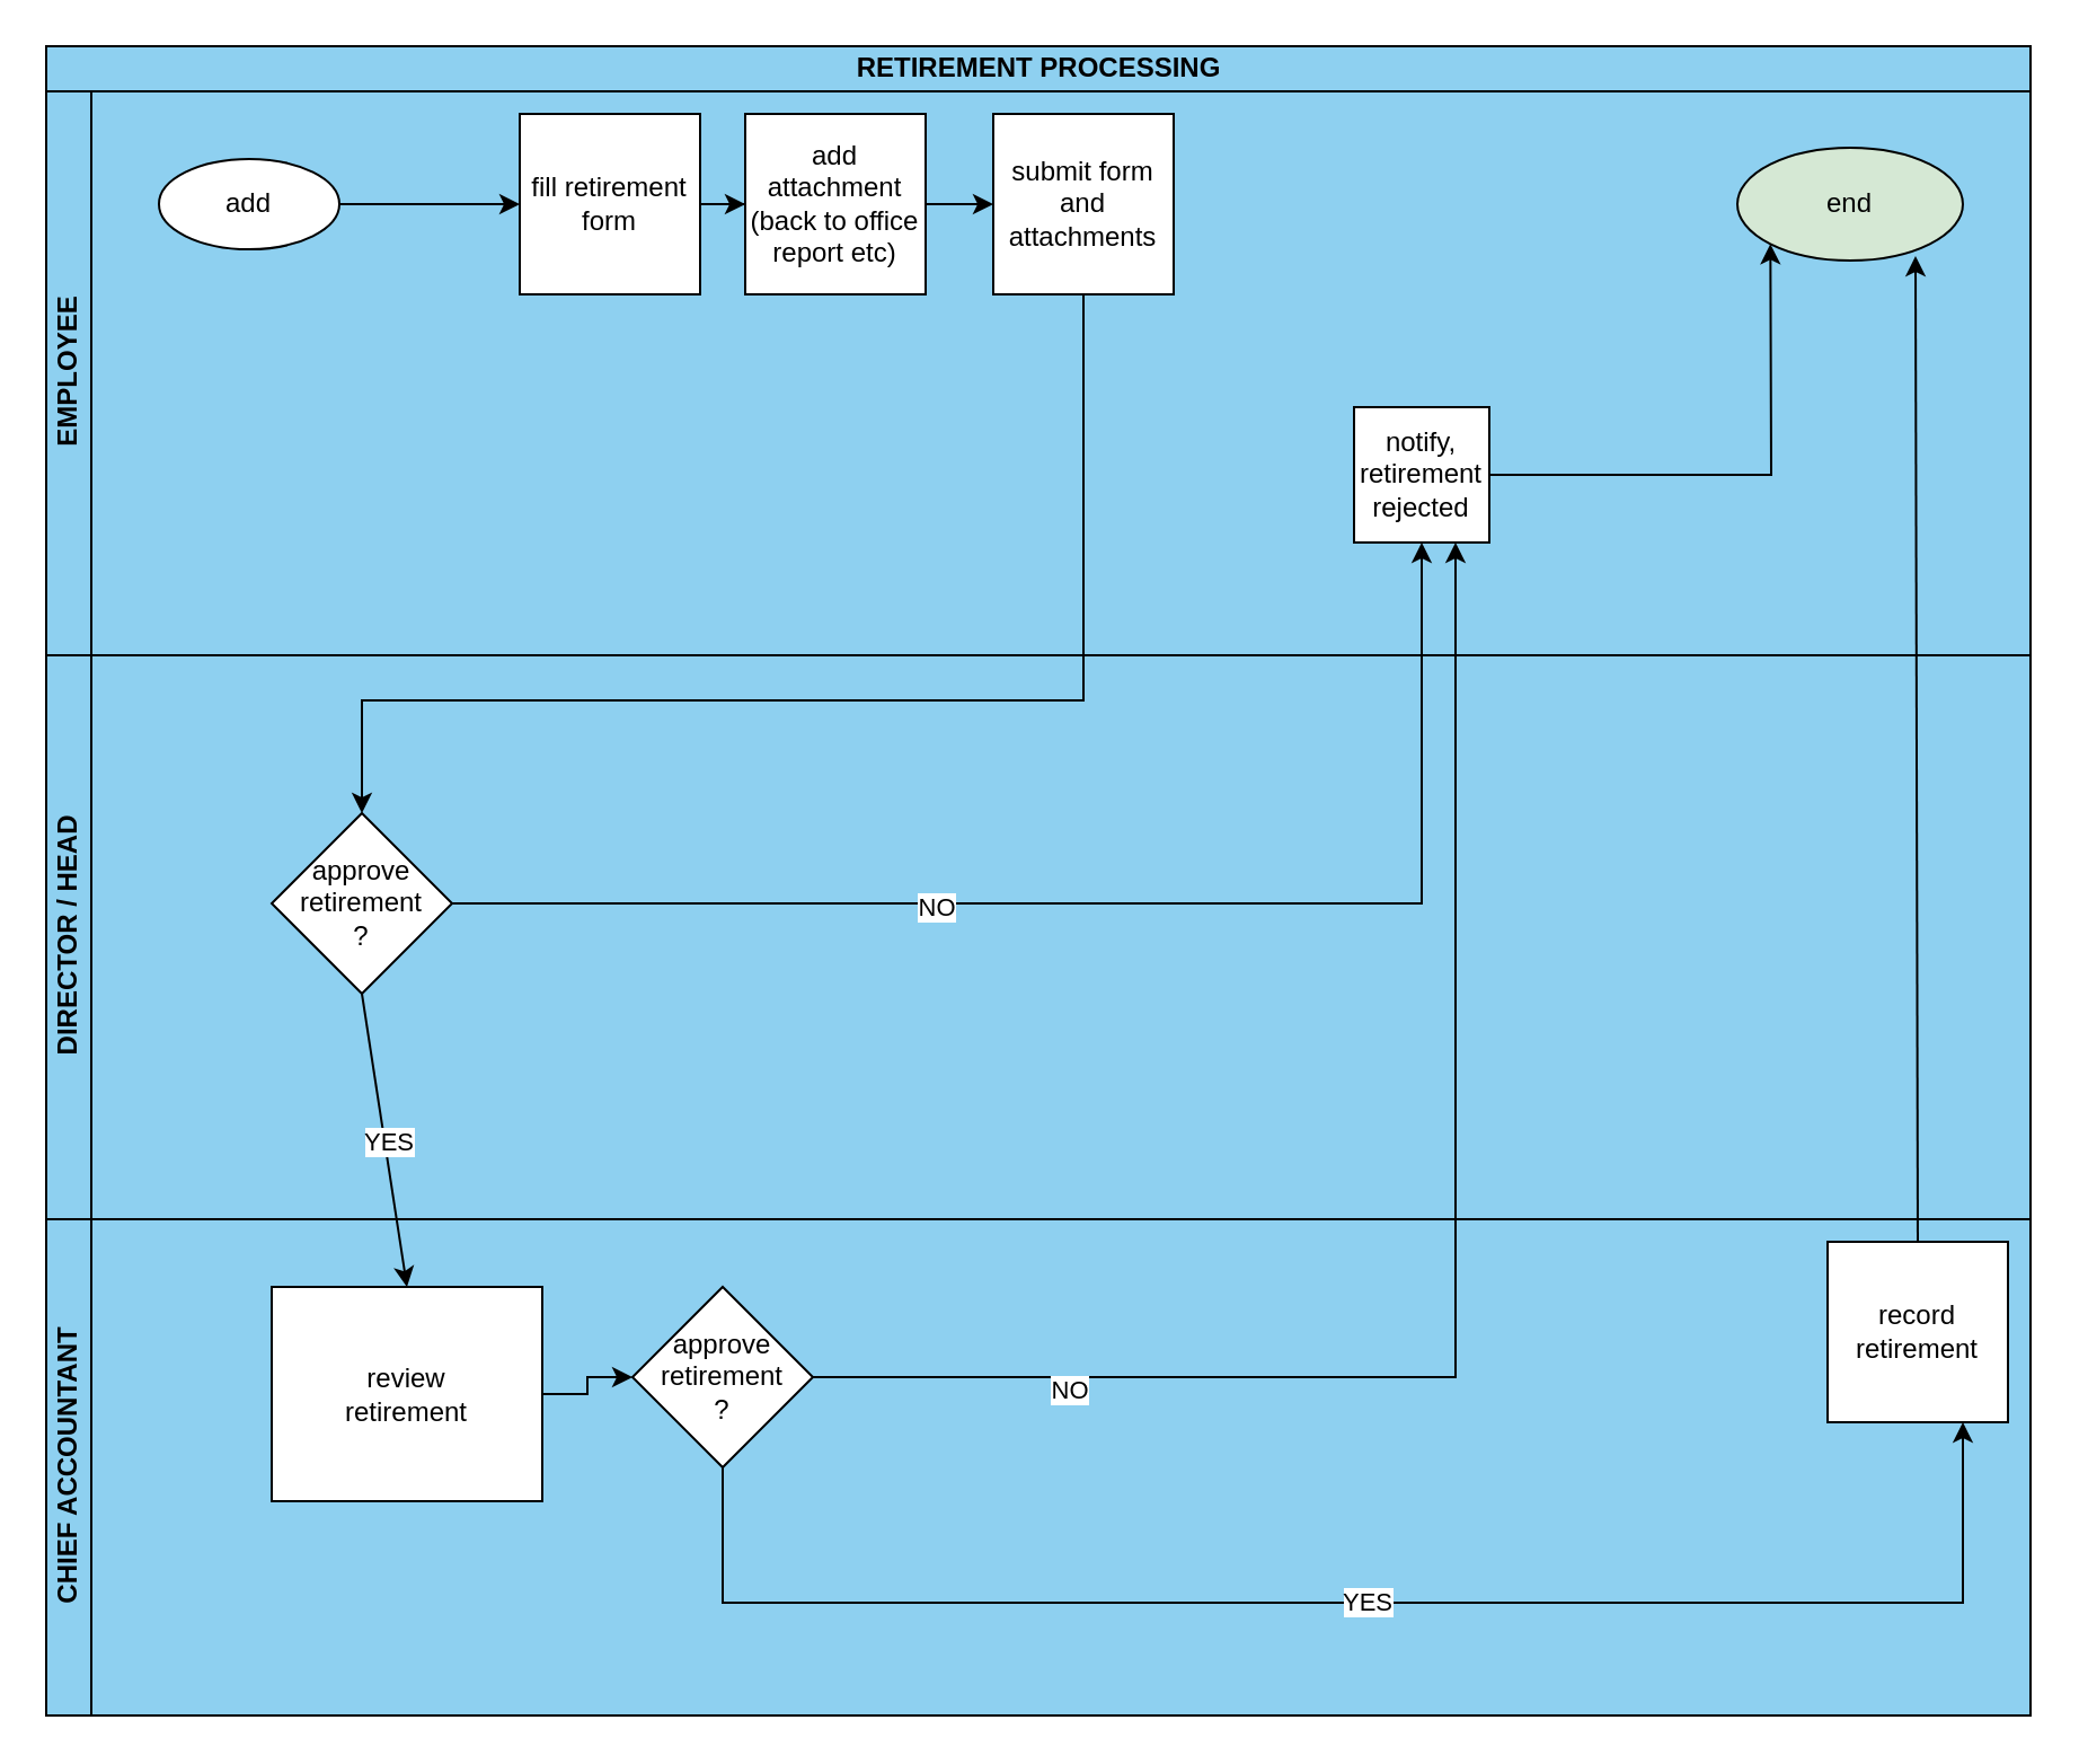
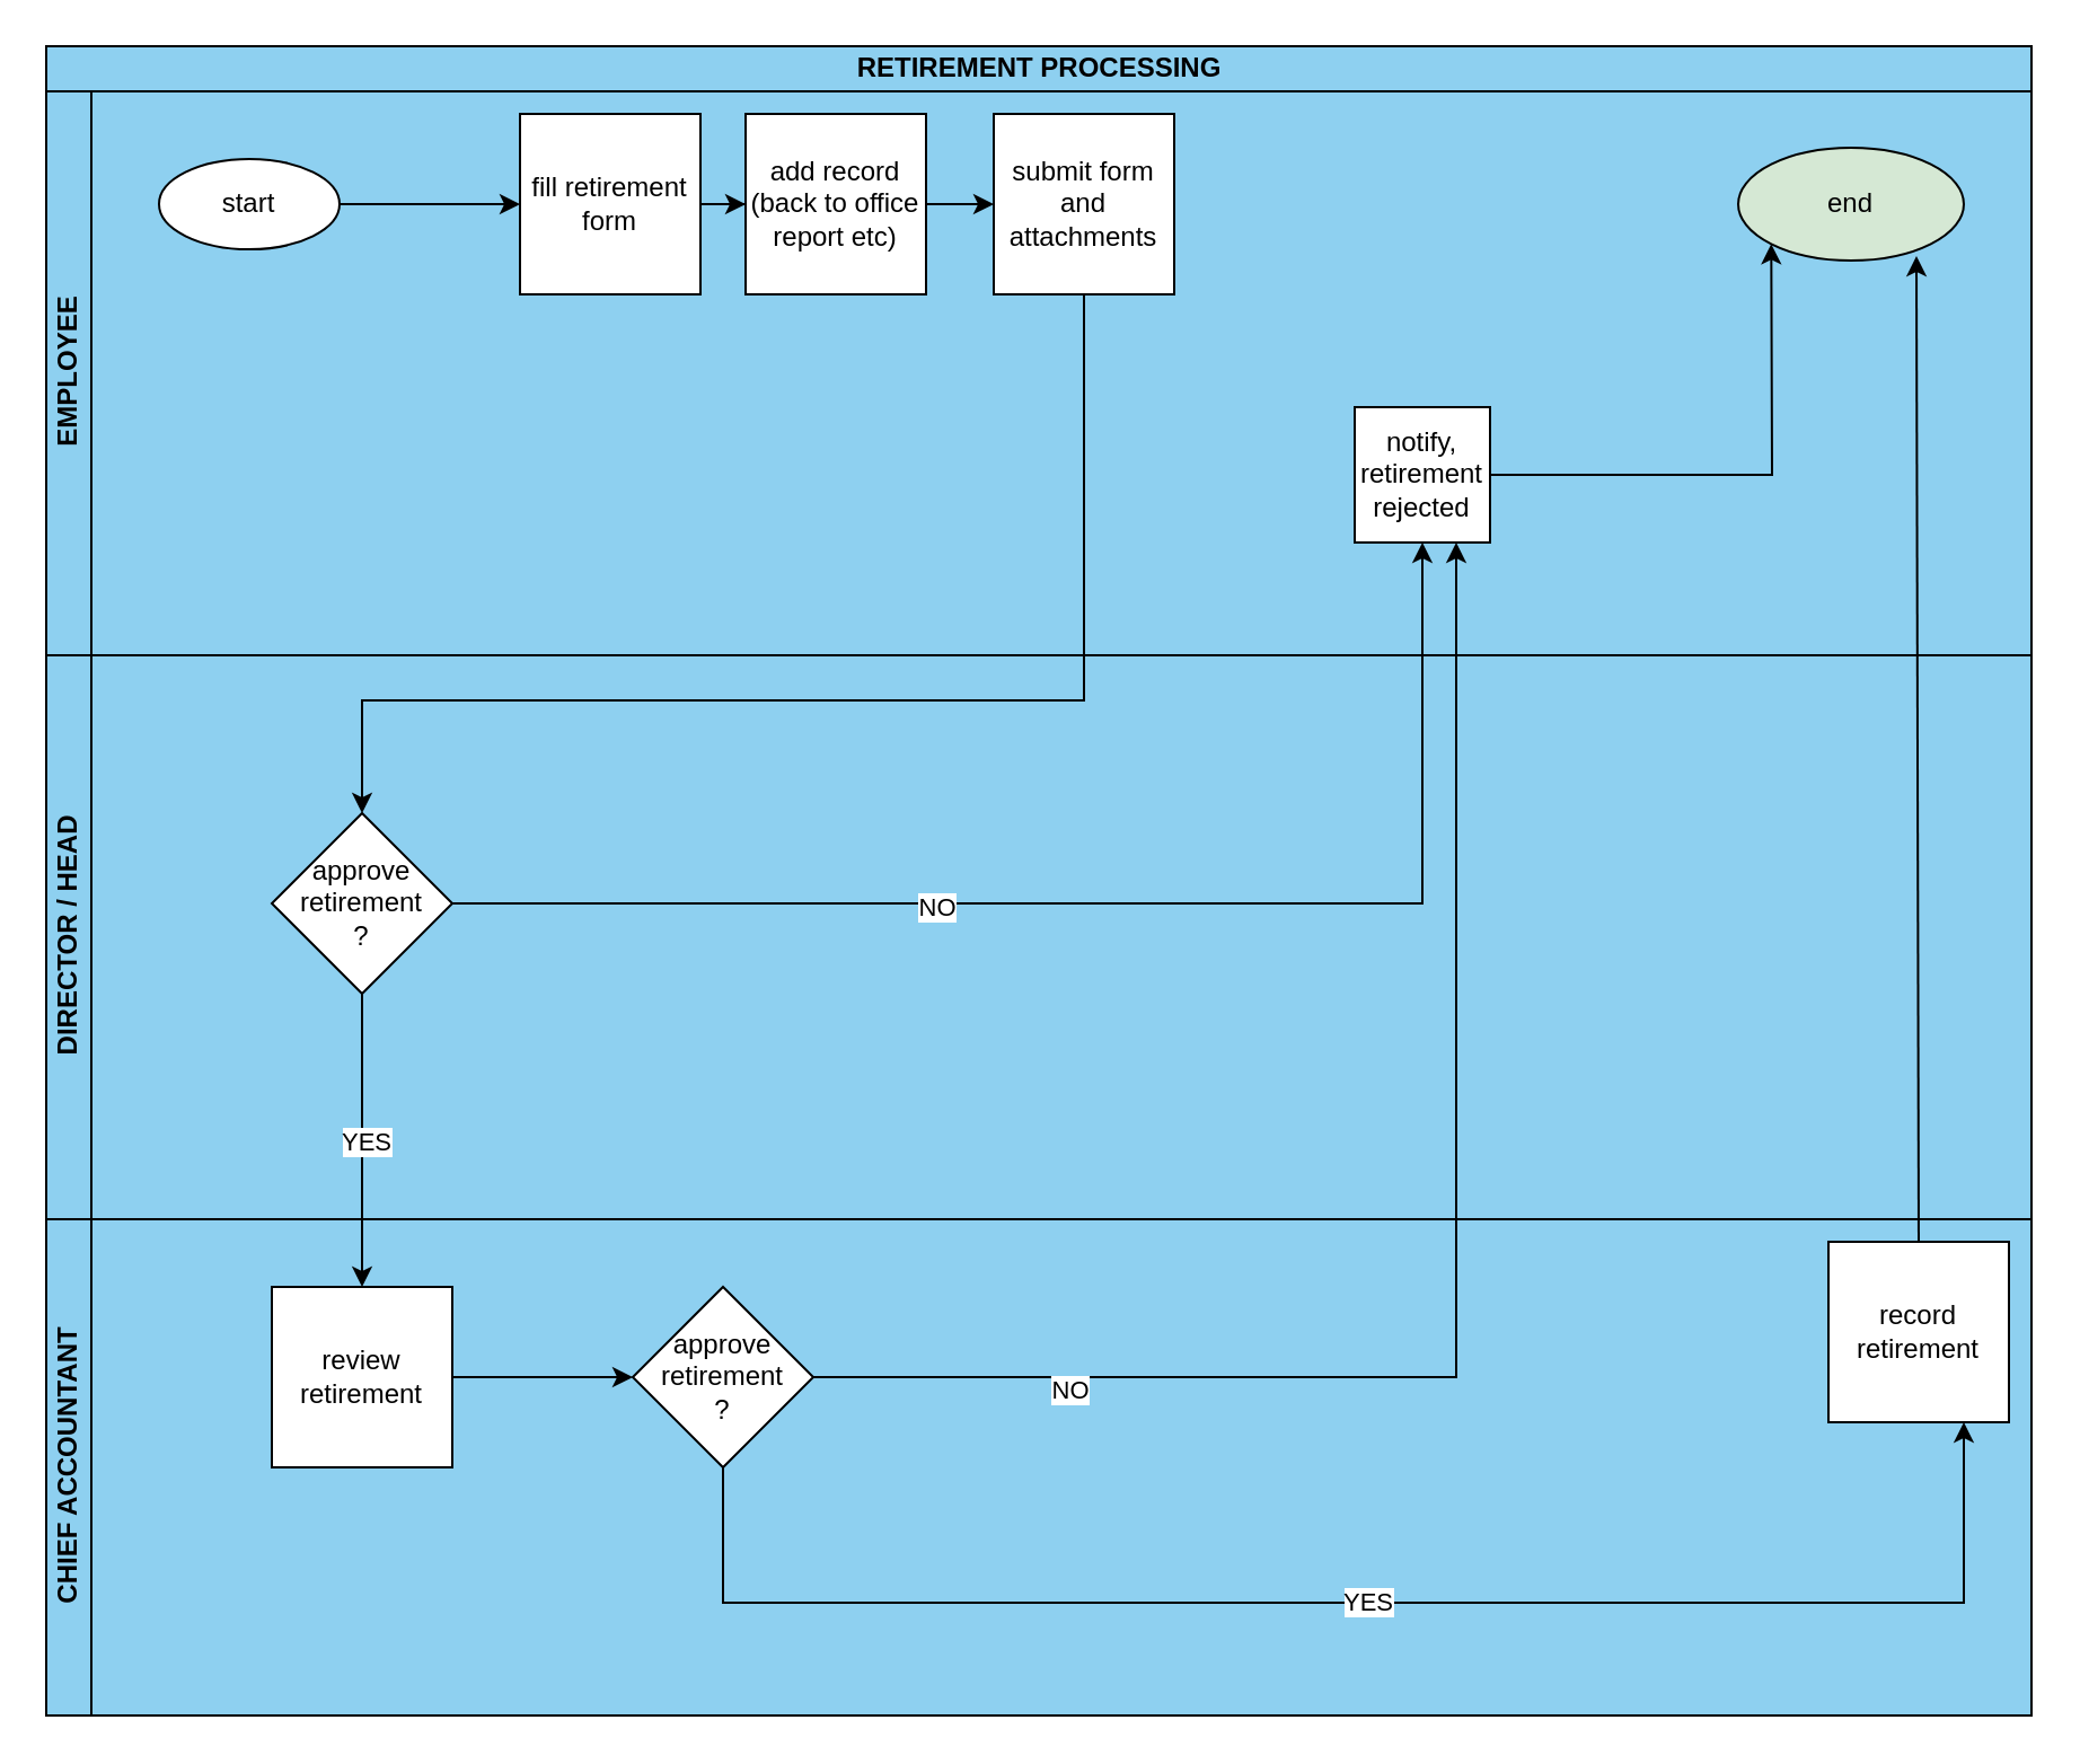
  <mxCell id="0" />
  <mxCell id="1" parent="0" />
  <mxCell id="2" value="RETIREMENT PROCESSING" style="swimlane;childLayout=stackLayout;resizeParent=1;resizeParentMax=0;horizontal=1;startSize=20;horizontalStack=0;html=1;swimlaneFillColor=#8ed0f0;fillColor=#8ed0f0;" parent="1" vertex="1"><mxGeometry x="20" y="20" width="880" height="740" as="geometry" /></mxCell>
  <mxCell id="3" value="EMPLOYEE" style="swimlane;startSize=20;horizontal=0;html=1;fillColor=#8ed0f0;" parent="2" vertex="1"><mxGeometry y="20" width="880" height="250" as="geometry" /></mxCell>
- <mxCell id="4" value="add" style="ellipse;whiteSpace=wrap;html=1;" parent="3" vertex="1"><mxGeometry x="50" y="30" width="80" height="40" as="geometry" /></mxCell>
+ <mxCell id="4" value="start" style="ellipse;whiteSpace=wrap;html=1;" parent="3" vertex="1"><mxGeometry x="50" y="30" width="80" height="40" as="geometry" /></mxCell>
  <mxCell id="5" value="" style="edgeStyle=orthogonalEdgeStyle;rounded=0;orthogonalLoop=1;jettySize=auto;html=1;" parent="3" source="6" target="8" edge="1"><mxGeometry relative="1" as="geometry" /></mxCell>
  <mxCell id="6" value="&lt;div&gt;fill retirement&lt;/div&gt;&lt;div&gt;form&lt;br&gt;&lt;/div&gt;" style="whiteSpace=wrap;html=1;aspect=fixed;" parent="3" vertex="1"><mxGeometry x="210" y="10" width="80" height="80" as="geometry" /></mxCell>
  <mxCell id="7" value="" style="edgeStyle=orthogonalEdgeStyle;rounded=0;orthogonalLoop=1;jettySize=auto;html=1;" parent="3" source="8" target="9" edge="1"><mxGeometry relative="1" as="geometry" /></mxCell>
- <mxCell id="8" value="&lt;div&gt;add attachment&lt;/div&gt;&lt;div&gt;(back to office report etc)&lt;br&gt;&lt;/div&gt;" style="whiteSpace=wrap;html=1;aspect=fixed;" parent="3" vertex="1"><mxGeometry x="310" y="10" width="80" height="80" as="geometry" /></mxCell>
+ <mxCell id="8" value="&lt;div&gt;add record&lt;/div&gt;&lt;div&gt;(back to office report etc)&lt;br&gt;&lt;/div&gt;" style="whiteSpace=wrap;html=1;aspect=fixed;" parent="3" vertex="1"><mxGeometry x="310" y="10" width="80" height="80" as="geometry" /></mxCell>
  <mxCell id="9" value="&lt;div&gt;submit form&lt;/div&gt;&lt;div&gt;and &lt;br&gt;&lt;/div&gt;&lt;div&gt;attachments&lt;br&gt;&lt;/div&gt;" style="whiteSpace=wrap;html=1;aspect=fixed;" parent="3" vertex="1"><mxGeometry x="420" y="10" width="80" height="80" as="geometry" /></mxCell>
  <mxCell id="10" value="" style="endArrow=classic;html=1;rounded=0;exitX=1;exitY=0.5;exitDx=0;exitDy=0;entryX=0;entryY=0.5;entryDx=0;entryDy=0;" parent="3" source="4" target="6" edge="1"><mxGeometry width="50" height="50" relative="1" as="geometry"><mxPoint x="360" y="150" as="sourcePoint" /><mxPoint x="410" y="100" as="targetPoint" /></mxGeometry></mxCell>
  <mxCell id="11" value="end" style="ellipse;whiteSpace=wrap;html=1;fillColor=#d5e8d4;" parent="3" vertex="1"><mxGeometry x="750" y="25" width="100" height="50" as="geometry" /></mxCell>
  <mxCell id="12" value="&lt;div&gt;notify,&lt;/div&gt;&lt;div&gt;retirement&lt;/div&gt;&lt;div&gt;rejected&lt;br&gt;&lt;/div&gt;" style="whiteSpace=wrap;html=1;aspect=fixed;" parent="3" vertex="1"><mxGeometry x="580" y="140" width="60" height="60" as="geometry" /></mxCell>
  <mxCell id="13" value="" style="endArrow=classic;html=1;rounded=0;exitX=1;exitY=0.5;exitDx=0;exitDy=0;entryX=0;entryY=1;entryDx=0;entryDy=0;" parent="3" source="12" target="11" edge="1"><mxGeometry width="50" height="50" relative="1" as="geometry"><mxPoint x="360" y="290" as="sourcePoint" /><mxPoint x="410" y="240" as="targetPoint" /><Array as="points"><mxPoint x="765" y="170" /></Array></mxGeometry></mxCell>
  <mxCell id="14" value="DIRECTOR / HEAD" style="swimlane;startSize=20;horizontal=0;html=1;fillColor=#8ed0f0;" parent="2" vertex="1"><mxGeometry y="270" width="880" height="250" as="geometry" /></mxCell>
  <mxCell id="15" value="&lt;div&gt;approve&lt;/div&gt;&lt;div&gt;retirement&lt;/div&gt;&lt;div&gt;?&lt;br&gt;&lt;/div&gt;" style="rhombus;whiteSpace=wrap;html=1;" parent="14" vertex="1"><mxGeometry x="100" y="70" width="80" height="80" as="geometry" /></mxCell>
  <mxCell id="16" value="CHIEF ACCOUNTANT" style="swimlane;startSize=20;horizontal=0;html=1;fillColor=#8ed0f0;" parent="2" vertex="1"><mxGeometry y="520" width="880" height="220" as="geometry" /></mxCell>
  <mxCell id="17" value="" style="edgeStyle=orthogonalEdgeStyle;rounded=0;orthogonalLoop=1;jettySize=auto;html=1;" parent="16" source="18" target="19" edge="1"><mxGeometry relative="1" as="geometry" /></mxCell>
- <mxCell id="18" value="&lt;div&gt;review &lt;br&gt;&lt;/div&gt;&lt;div&gt;retirement&lt;br&gt;&lt;/div&gt;" style="whiteSpace=wrap;html=1;aspect=fixed;" parent="16" vertex="1"><mxGeometry x="100" y="30" width="120" height="95" as="geometry" /></mxCell>
+ <mxCell id="18" value="&lt;div&gt;review &lt;br&gt;&lt;/div&gt;&lt;div&gt;retirement&lt;br&gt;&lt;/div&gt;" style="whiteSpace=wrap;html=1;aspect=fixed;" parent="16" vertex="1"><mxGeometry x="100" y="30" width="80" height="80" as="geometry" /></mxCell>
  <mxCell id="19" value="&lt;div&gt;approve&lt;/div&gt;&lt;div&gt;retirement&lt;/div&gt;&lt;div&gt;?&lt;br&gt;&lt;/div&gt;" style="rhombus;whiteSpace=wrap;html=1;" parent="16" vertex="1"><mxGeometry x="260" y="30" width="80" height="80" as="geometry" /></mxCell>
  <mxCell id="20" value="&lt;div&gt;record&lt;/div&gt;&lt;div&gt;retirement&lt;br&gt;&lt;/div&gt;" style="whiteSpace=wrap;html=1;aspect=fixed;" parent="16" vertex="1"><mxGeometry x="790" y="10" width="80" height="80" as="geometry" /></mxCell>
  <mxCell id="21" value="" style="endArrow=classic;html=1;rounded=0;exitX=0.5;exitY=1;exitDx=0;exitDy=0;entryX=0.75;entryY=1;entryDx=0;entryDy=0;" parent="16" source="19" target="20" edge="1"><mxGeometry width="50" height="50" relative="1" as="geometry"><mxPoint x="360" y="160" as="sourcePoint" /><mxPoint x="820" y="230" as="targetPoint" /><Array as="points"><mxPoint x="300" y="170" /><mxPoint x="850" y="170" /></Array></mxGeometry></mxCell>
  <mxCell id="22" value="YES" style="edgeLabel;html=1;align=center;verticalAlign=middle;resizable=0;points=[];" parent="21" vertex="1" connectable="0"><mxGeometry y="1" relative="1" as="geometry"><mxPoint as="offset" /></mxGeometry></mxCell>
  <mxCell id="23" value="" style="endArrow=classic;html=1;rounded=0;exitX=0.5;exitY=1;exitDx=0;exitDy=0;entryX=0.5;entryY=0;entryDx=0;entryDy=0;" parent="2" source="9" target="15" edge="1"><mxGeometry width="50" height="50" relative="1" as="geometry"><mxPoint x="360" y="170" as="sourcePoint" /><mxPoint x="410" y="120" as="targetPoint" /><Array as="points"><mxPoint x="460" y="290" /><mxPoint x="140" y="290" /></Array></mxGeometry></mxCell>
  <mxCell id="24" value="" style="endArrow=classic;html=1;rounded=0;exitX=1;exitY=0.5;exitDx=0;exitDy=0;entryX=0.75;entryY=1;entryDx=0;entryDy=0;" parent="2" source="19" target="12" edge="1"><mxGeometry width="50" height="50" relative="1" as="geometry"><mxPoint x="360" y="430" as="sourcePoint" /><mxPoint x="700" y="410" as="targetPoint" /><Array as="points"><mxPoint x="625" y="590" /></Array></mxGeometry></mxCell>
  <mxCell id="25" value="NO" style="edgeLabel;html=1;align=center;verticalAlign=middle;resizable=0;points=[];" parent="24" vertex="1" connectable="0"><mxGeometry x="-0.655" y="-5" relative="1" as="geometry"><mxPoint as="offset" /></mxGeometry></mxCell>
  <mxCell id="26" value="" style="endArrow=classic;html=1;rounded=0;exitX=0.5;exitY=1;exitDx=0;exitDy=0;entryX=0.5;entryY=0;entryDx=0;entryDy=0;" parent="2" source="15" target="18" edge="1"><mxGeometry width="50" height="50" relative="1" as="geometry"><mxPoint x="360" y="430" as="sourcePoint" /><mxPoint x="410" y="380" as="targetPoint" /></mxGeometry></mxCell>
  <mxCell id="27" value="YES" style="edgeLabel;html=1;align=center;verticalAlign=middle;resizable=0;points=[];" parent="26" vertex="1" connectable="0"><mxGeometry y="1" relative="1" as="geometry"><mxPoint as="offset" /></mxGeometry></mxCell>
  <mxCell id="28" value="" style="endArrow=classic;html=1;rounded=0;exitX=0.5;exitY=0;exitDx=0;exitDy=0;entryX=0.79;entryY=0.96;entryDx=0;entryDy=0;entryPerimeter=0;" parent="2" source="20" target="11" edge="1"><mxGeometry width="50" height="50" relative="1" as="geometry"><mxPoint x="360" y="630" as="sourcePoint" /><mxPoint x="410" y="580" as="targetPoint" /></mxGeometry></mxCell>
  <mxCell id="29" value="" style="endArrow=classic;html=1;rounded=0;exitX=1;exitY=0.5;exitDx=0;exitDy=0;" parent="1" source="15" edge="1"><mxGeometry width="50" height="50" relative="1" as="geometry"><mxPoint x="380" y="330" as="sourcePoint" /><mxPoint x="630" y="240" as="targetPoint" /><Array as="points"><mxPoint x="630" y="400" /></Array></mxGeometry></mxCell>
  <mxCell id="30" value="NO" style="edgeLabel;html=1;align=center;verticalAlign=middle;resizable=0;points=[];" parent="29" vertex="1" connectable="0"><mxGeometry x="-0.275" y="-1" relative="1" as="geometry"><mxPoint as="offset" /></mxGeometry></mxCell>
